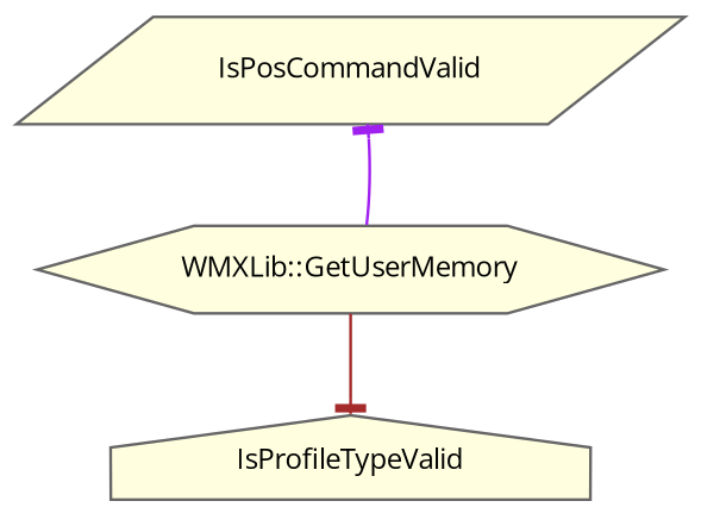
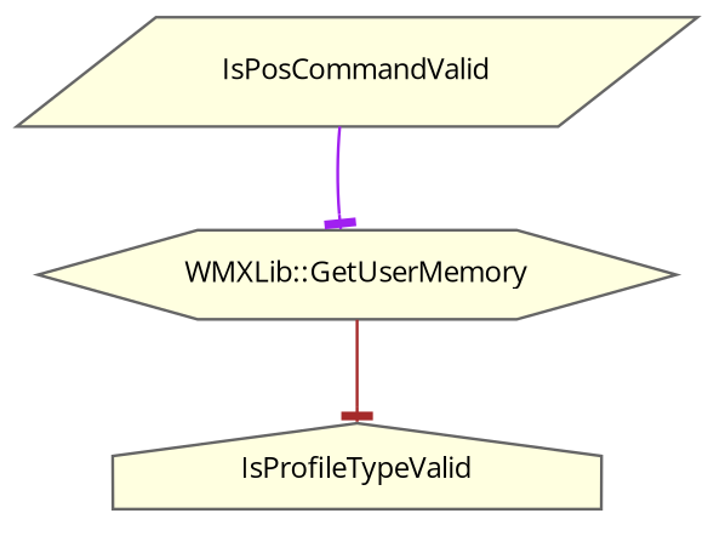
  digraph {
    fontname="Open Sans"
    rankdir=TB
    node [color=grey40 fillcolor=lightyellow fontname="Open Sans" fontsize=10 style=filled]
    edge [arrowhead=tee fontname="Open Sans" fontsize=10 labelfontname=Helvetica labelfontsize=10 style=solid]
    n1 [color=gray40 fontcolor=black height=0.2 label=IsPosCommandValid shape=parallelogram width=0.4]
    n2 [height=0.2 label="WMXLib::GetUserMemory" shape=hexagon width=0.4]
    n3 [height=0.2 label=IsProfileTypeValid shape=house width=0.4]
-   n2 -> n1 [color=purple]
+   n1 -> n2 [color=purple]
    n2 -> n3 [color=brown]
  }
